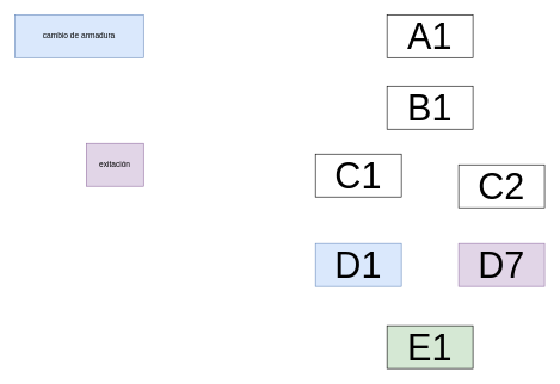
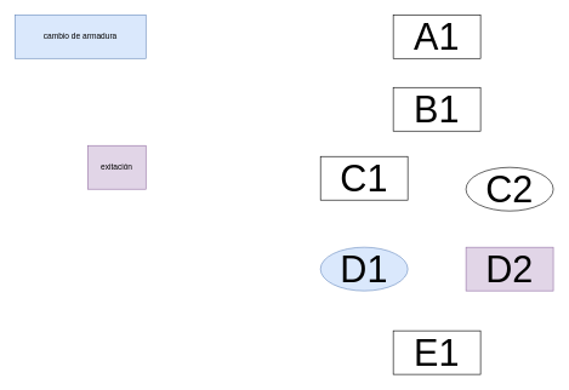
  <mxCell id="0" />
  <mxCell id="1" parent="0" />
  <mxCell id="2" value="&lt;font style=&quot;font-size: 51px;&quot;&gt;A1&lt;/font&gt;" style="rounded=0;whiteSpace=wrap;html=1;" vertex="1" parent="1"><mxGeometry x="540" y="20" width="120" height="60" as="geometry" /></mxCell>
  <mxCell id="3" value="&lt;font style=&quot;font-size: 51px;&quot;&gt;B1&lt;/font&gt;" style="rounded=0;whiteSpace=wrap;html=1;" vertex="1" parent="1"><mxGeometry x="540" y="120" width="120" height="60" as="geometry" /></mxCell>
  <mxCell id="4" value="&lt;font style=&quot;font-size: 51px;&quot;&gt;C1&lt;/font&gt;" style="rounded=0;whiteSpace=wrap;html=1;" vertex="1" parent="1"><mxGeometry x="440" y="215" width="120" height="60" as="geometry" /></mxCell>
- <mxCell id="5" value="&lt;font style=&quot;font-size: 51px;&quot;&gt;C2&lt;/font&gt;" style="rounded=0;whiteSpace=wrap;html=1;" vertex="1" parent="1"><mxGeometry x="640" y="230" width="120" height="60" as="geometry" /></mxCell>
- <mxCell id="6" value="&lt;font style=&quot;font-size: 51px;&quot;&gt;D1&lt;/font&gt;" style="rounded=0;whiteSpace=wrap;html=1;fillColor=#dae8fc;strokeColor=#6c8ebf;" vertex="1" parent="1"><mxGeometry x="440" y="340" width="120" height="60" as="geometry" /></mxCell>
+ <mxCell id="5" value="&lt;font style=&quot;font-size: 51px;&quot;&gt;C2&lt;/font&gt;" style="ellipse;whiteSpace=wrap;html=1;" vertex="1" parent="1"><mxGeometry x="640" y="230" width="120" height="60" as="geometry" /></mxCell>
+ <mxCell id="6" value="&lt;font style=&quot;font-size: 51px;&quot;&gt;D1&lt;/font&gt;" style="ellipse;whiteSpace=wrap;html=1;fillColor=#dae8fc;strokeColor=#6c8ebf;" vertex="1" parent="1"><mxGeometry x="440" y="340" width="120" height="60" as="geometry" /></mxCell>
  <mxCell id="7" value="&lt;font style=&quot;font-size: 11px;&quot;&gt;&lt;font style=&quot;font-size: 11px;&quot;&gt;cambio de armad&lt;/font&gt;&lt;font style=&quot;font-size: 11px;&quot;&gt;u&lt;/font&gt;&lt;font style=&quot;font-size: 11px;&quot;&gt;ra&lt;/font&gt;&lt;/font&gt;" style="rounded=0;whiteSpace=wrap;html=1;fillColor=#dae8fc;strokeColor=#6c8ebf;" vertex="1" parent="1"><mxGeometry x="20" y="20" width="180" height="60" as="geometry" /></mxCell>
- <mxCell id="8" value="&lt;font style=&quot;font-size: 51px;&quot;&gt;D7&lt;/font&gt;" style="rounded=0;whiteSpace=wrap;html=1;fillColor=#e1d5e7;strokeColor=#9673a6;" vertex="1" parent="1"><mxGeometry x="640" y="340" width="120" height="60" as="geometry" /></mxCell>
+ <mxCell id="8" value="&lt;font style=&quot;font-size: 51px;&quot;&gt;D2&lt;/font&gt;" style="rounded=0;whiteSpace=wrap;html=1;fillColor=#e1d5e7;strokeColor=#9673a6;" vertex="1" parent="1"><mxGeometry x="640" y="340" width="120" height="60" as="geometry" /></mxCell>
  <mxCell id="9" value="&lt;span style=&quot;font-size: 11px;&quot;&gt;exitación&lt;/span&gt;" style="rounded=0;whiteSpace=wrap;html=1;fillColor=#e1d5e7;strokeColor=#9673a6;" vertex="1" parent="1"><mxGeometry x="120" y="200" width="80" height="60" as="geometry" /></mxCell>
- <mxCell id="10" value="&lt;font style=&quot;font-size: 51px;&quot;&gt;E1&lt;/font&gt;" style="rounded=0;whiteSpace=wrap;html=1;fillColor=#d5e8d4;" vertex="1" parent="1"><mxGeometry x="540" y="455" width="120" height="60" as="geometry" /></mxCell>
+ <mxCell id="10" value="&lt;font style=&quot;font-size: 51px;&quot;&gt;E1&lt;/font&gt;" style="rounded=0;whiteSpace=wrap;html=1;" vertex="1" parent="1"><mxGeometry x="540" y="455" width="120" height="60" as="geometry" /></mxCell>
